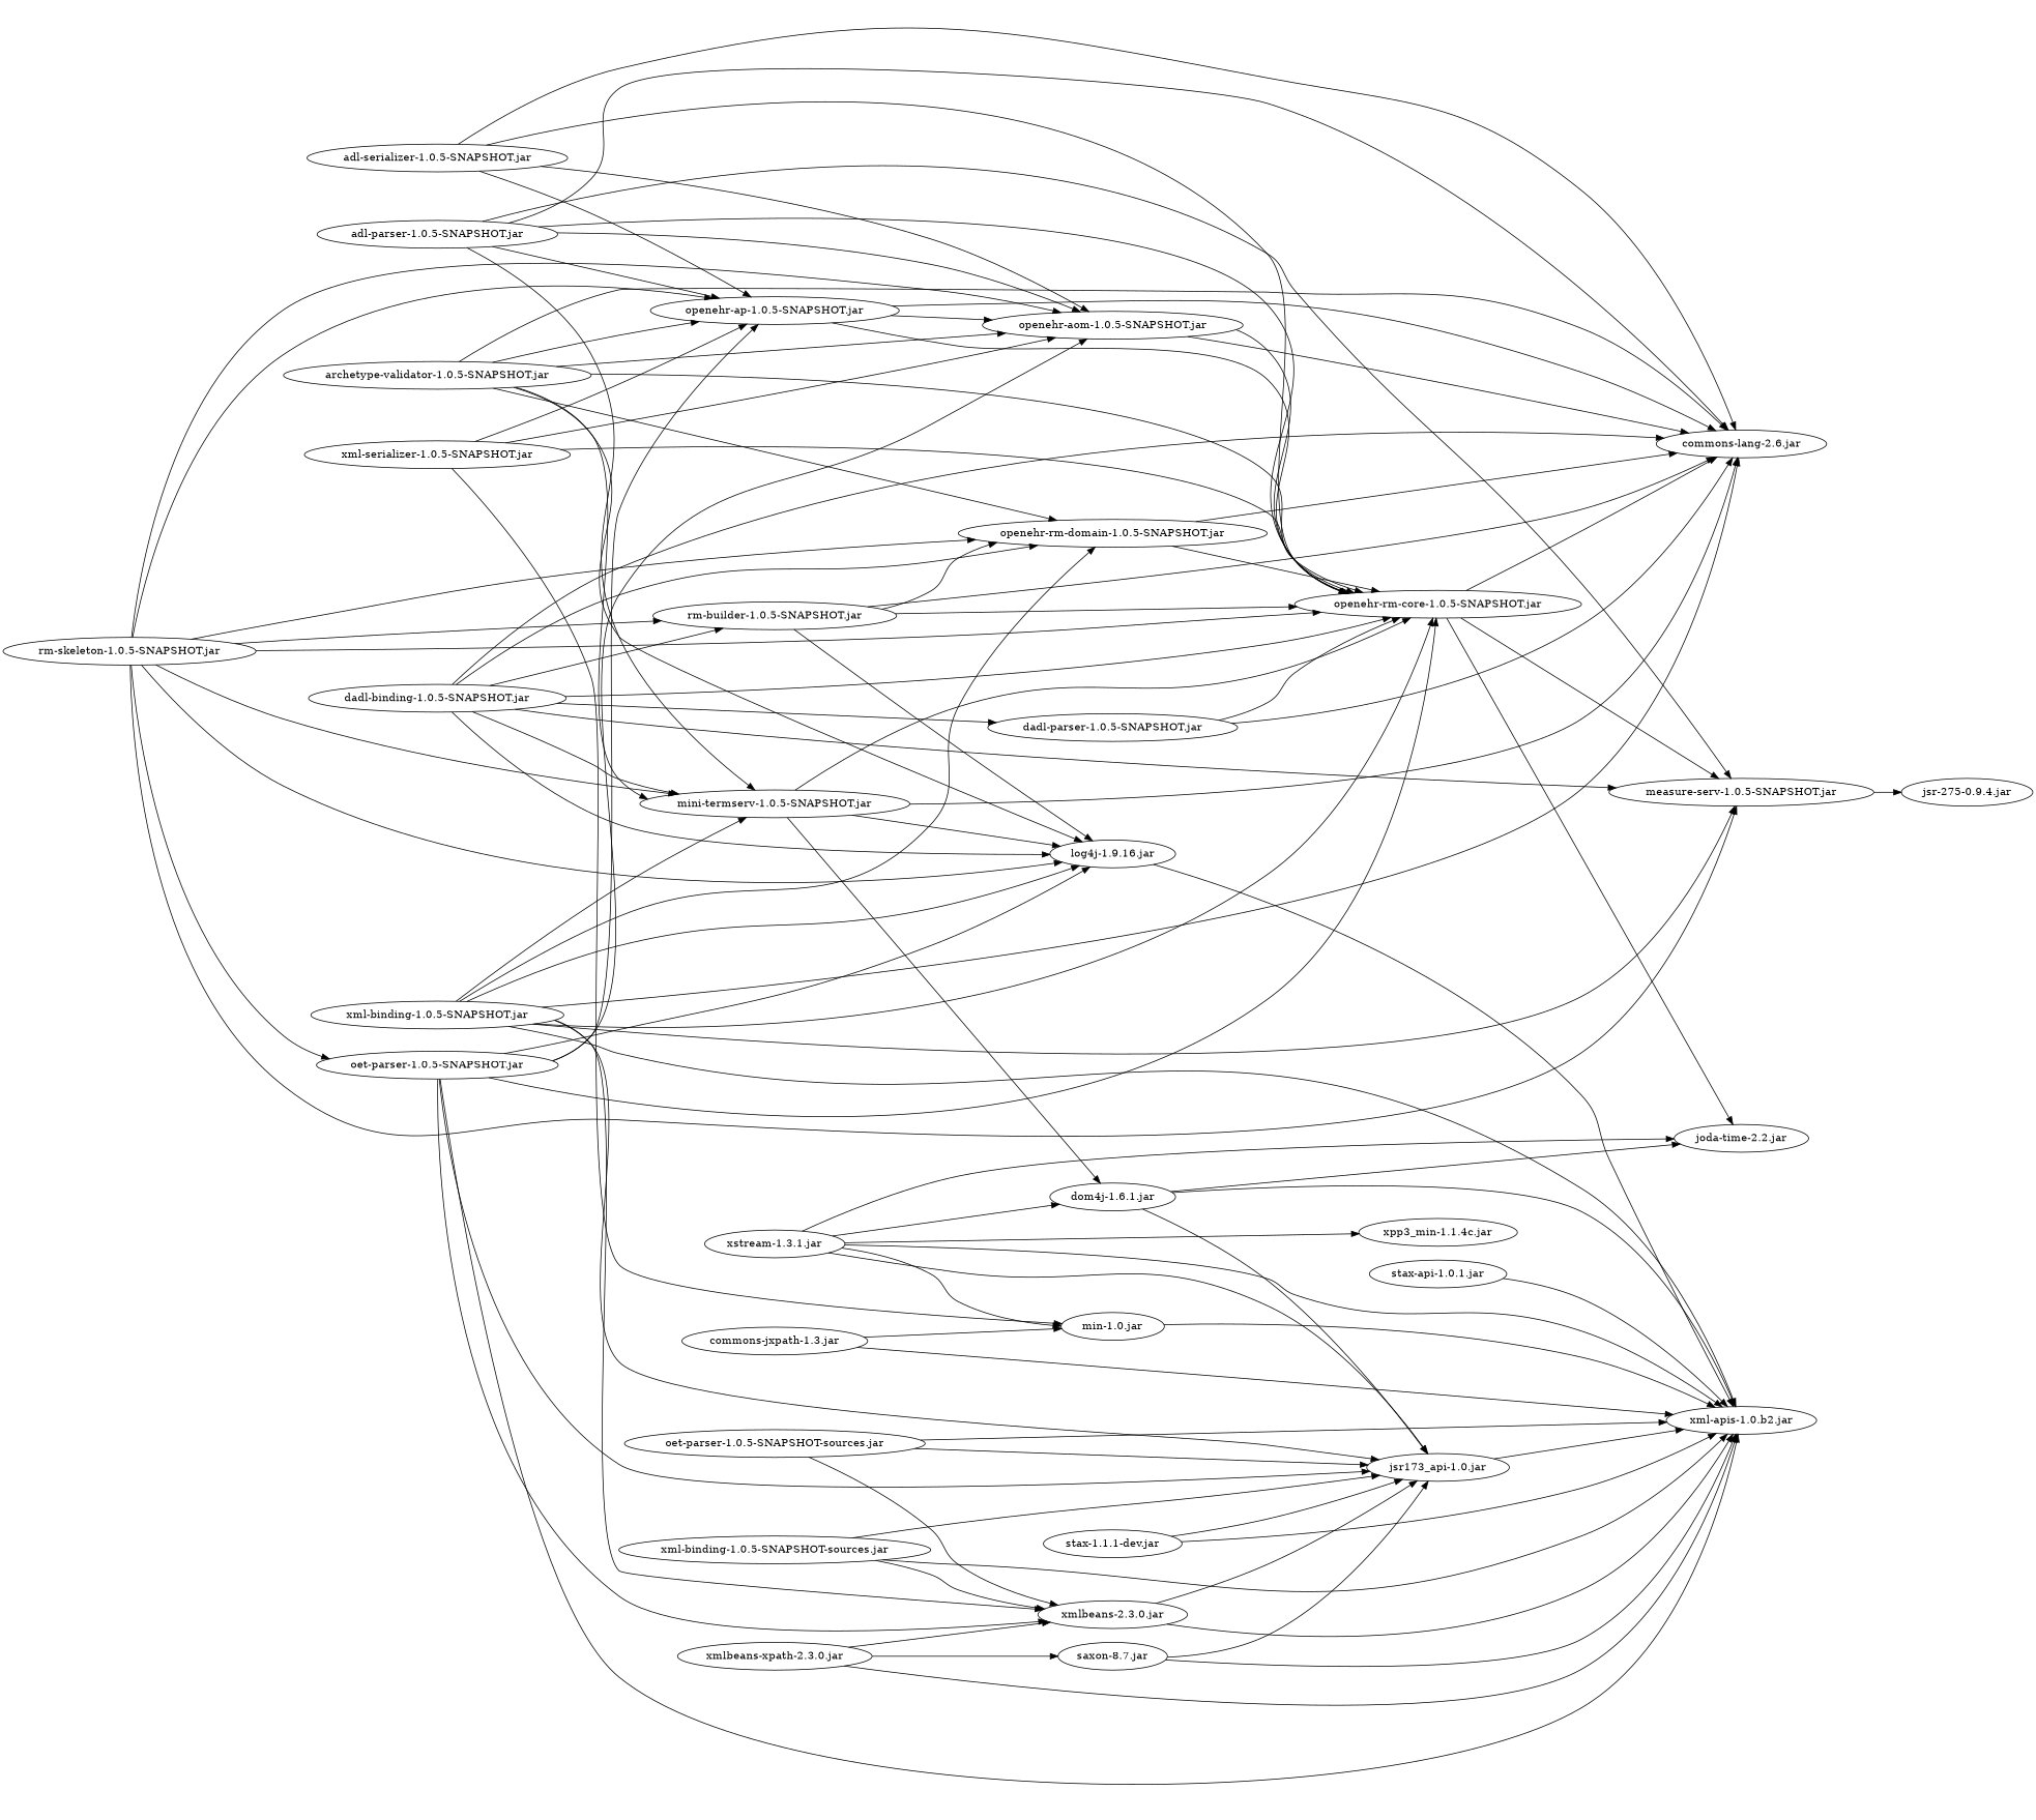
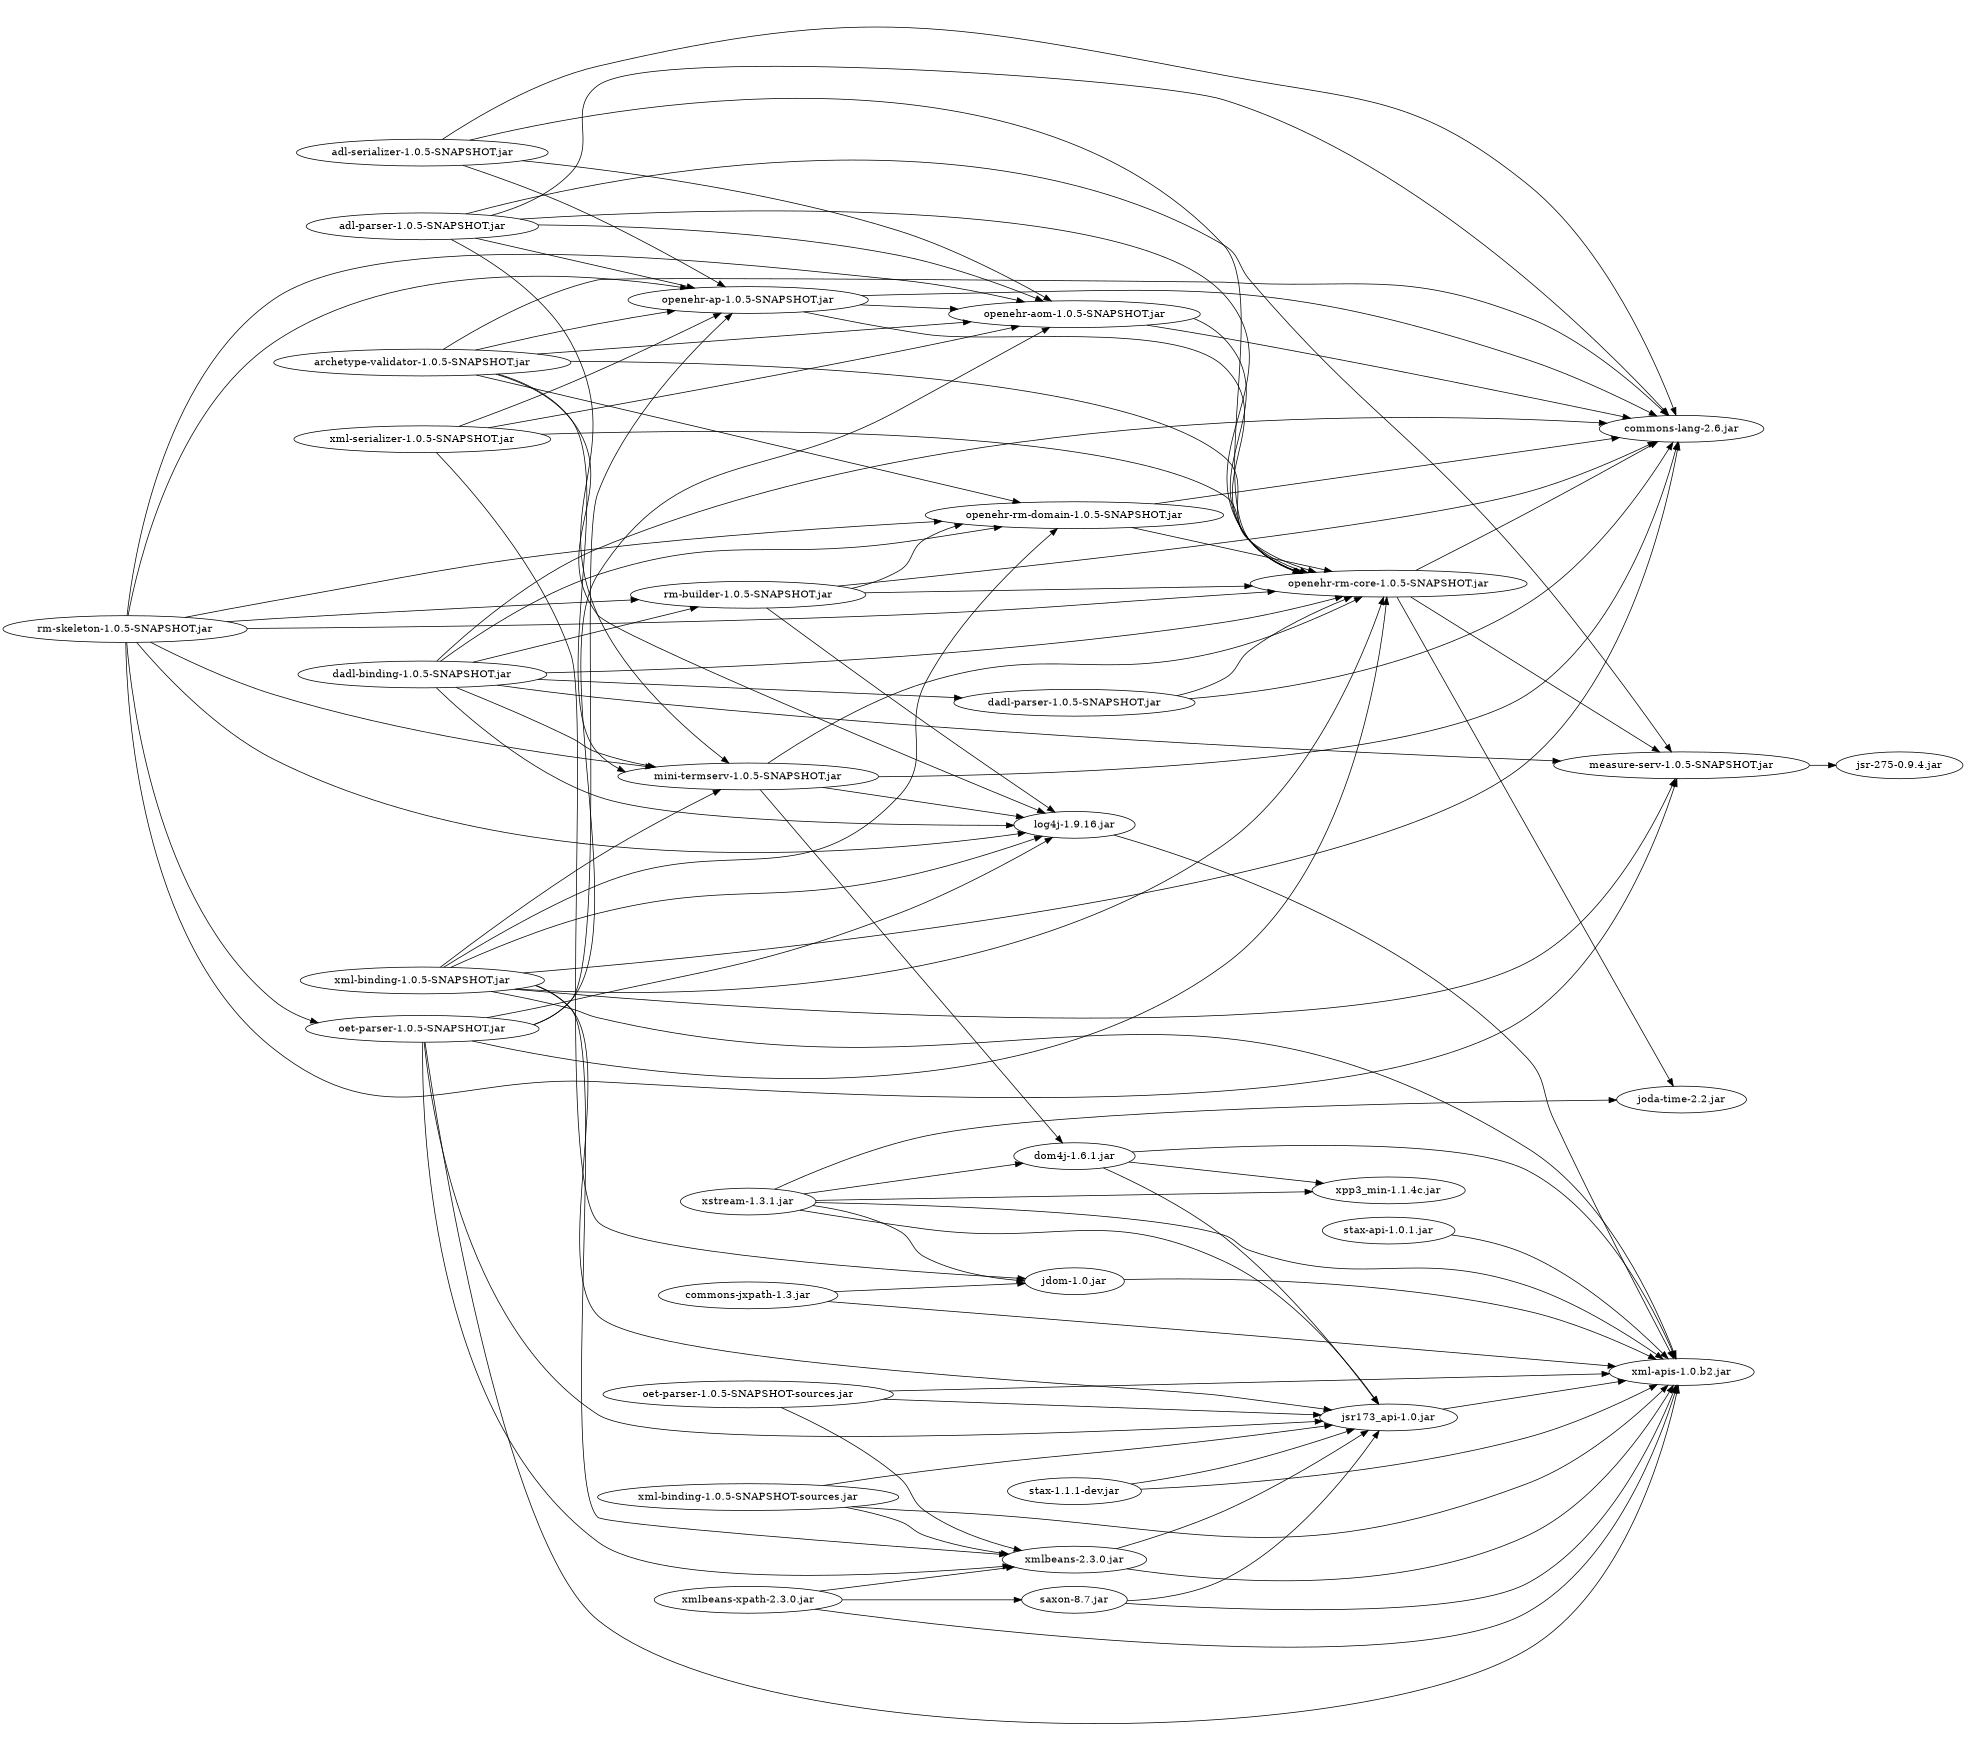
  digraph {
    rankdir=LR
    "adl-parser-1.0.5-SNAPSHOT.jar"
    "commons-lang-2.6.jar"
    "mini-termserv-1.0.5-SNAPSHOT.jar"
    "openehr-aom-1.0.5-SNAPSHOT.jar"
    "openehr-ap-1.0.5-SNAPSHOT.jar"
    "openehr-rm-core-1.0.5-SNAPSHOT.jar"
    "measure-serv-1.0.5-SNAPSHOT.jar"
    n8 [label="log4j-1.9.16.jar"]
    "dom4j-1.6.1.jar"
    "joda-time-2.2.jar"
    "jsr-275-0.9.4.jar"
    "adl-serializer-1.0.5-SNAPSHOT.jar"
    "archetype-validator-1.0.5-SNAPSHOT.jar"
    "openehr-rm-domain-1.0.5-SNAPSHOT.jar"
    "xml-apis-1.0.b2.jar"
    "dadl-binding-1.0.5-SNAPSHOT.jar"
    "dadl-parser-1.0.5-SNAPSHOT.jar"
    "rm-builder-1.0.5-SNAPSHOT.jar"
    "jsr173_api-1.0.jar"
    "xpp3_min-1.1.4c.jar"
    "xml-binding-1.0.5-SNAPSHOT.jar"
    "xmlbeans-2.3.0.jar"
    "xstream-1.3.1.jar"
-   "jdom-1.0.jar" [label="min-1.0.jar"]
+   "jdom-1.0.jar"
    "commons-jxpath-1.3.jar"
    "xml-serializer-1.0.5-SNAPSHOT.jar"
    "oet-parser-1.0.5-SNAPSHOT-sources.jar"
    "oet-parser-1.0.5-SNAPSHOT.jar"
    "saxon-8.7.jar"
    "stax-1.1.1-dev.jar"
    "xml-binding-1.0.5-SNAPSHOT-sources.jar"
    "rm-skeleton-1.0.5-SNAPSHOT.jar"
    "xmlbeans-xpath-2.3.0.jar"
    "stax-api-1.0.1.jar"
    "adl-parser-1.0.5-SNAPSHOT.jar" -> "commons-lang-2.6.jar"
    "adl-parser-1.0.5-SNAPSHOT.jar" -> "mini-termserv-1.0.5-SNAPSHOT.jar"
    "adl-parser-1.0.5-SNAPSHOT.jar" -> "openehr-aom-1.0.5-SNAPSHOT.jar"
    "adl-parser-1.0.5-SNAPSHOT.jar" -> "openehr-ap-1.0.5-SNAPSHOT.jar"
    "adl-parser-1.0.5-SNAPSHOT.jar" -> "openehr-rm-core-1.0.5-SNAPSHOT.jar"
    "adl-parser-1.0.5-SNAPSHOT.jar" -> "measure-serv-1.0.5-SNAPSHOT.jar"
    "mini-termserv-1.0.5-SNAPSHOT.jar" -> "commons-lang-2.6.jar"
    "mini-termserv-1.0.5-SNAPSHOT.jar" -> "openehr-rm-core-1.0.5-SNAPSHOT.jar"
    "mini-termserv-1.0.5-SNAPSHOT.jar" -> n8
    "mini-termserv-1.0.5-SNAPSHOT.jar" -> "dom4j-1.6.1.jar"
    "openehr-aom-1.0.5-SNAPSHOT.jar" -> "commons-lang-2.6.jar"
    "openehr-aom-1.0.5-SNAPSHOT.jar" -> "openehr-rm-core-1.0.5-SNAPSHOT.jar"
    "openehr-ap-1.0.5-SNAPSHOT.jar" -> "commons-lang-2.6.jar"
    "openehr-ap-1.0.5-SNAPSHOT.jar" -> "openehr-aom-1.0.5-SNAPSHOT.jar"
    "openehr-ap-1.0.5-SNAPSHOT.jar" -> "openehr-rm-core-1.0.5-SNAPSHOT.jar"
    "openehr-rm-core-1.0.5-SNAPSHOT.jar" -> "commons-lang-2.6.jar"
    "openehr-rm-core-1.0.5-SNAPSHOT.jar" -> "measure-serv-1.0.5-SNAPSHOT.jar"
    "openehr-rm-core-1.0.5-SNAPSHOT.jar" -> "joda-time-2.2.jar"
    "measure-serv-1.0.5-SNAPSHOT.jar" -> "jsr-275-0.9.4.jar"
    n8 -> "xml-apis-1.0.b2.jar"
    "dom4j-1.6.1.jar" -> "xml-apis-1.0.b2.jar"
    "dom4j-1.6.1.jar" -> "jsr173_api-1.0.jar"
-   "dom4j-1.6.1.jar" -> "joda-time-2.2.jar"
+   "dom4j-1.6.1.jar" -> "xpp3_min-1.1.4c.jar"
    "adl-serializer-1.0.5-SNAPSHOT.jar" -> "commons-lang-2.6.jar"
    "adl-serializer-1.0.5-SNAPSHOT.jar" -> "openehr-aom-1.0.5-SNAPSHOT.jar"
    "adl-serializer-1.0.5-SNAPSHOT.jar" -> "openehr-ap-1.0.5-SNAPSHOT.jar"
    "adl-serializer-1.0.5-SNAPSHOT.jar" -> "openehr-rm-core-1.0.5-SNAPSHOT.jar"
    "archetype-validator-1.0.5-SNAPSHOT.jar" -> "commons-lang-2.6.jar"
    "archetype-validator-1.0.5-SNAPSHOT.jar" -> "mini-termserv-1.0.5-SNAPSHOT.jar"
    "archetype-validator-1.0.5-SNAPSHOT.jar" -> "openehr-aom-1.0.5-SNAPSHOT.jar"
    "archetype-validator-1.0.5-SNAPSHOT.jar" -> "openehr-ap-1.0.5-SNAPSHOT.jar"
    "archetype-validator-1.0.5-SNAPSHOT.jar" -> "openehr-rm-core-1.0.5-SNAPSHOT.jar"
    "archetype-validator-1.0.5-SNAPSHOT.jar" -> n8
    "archetype-validator-1.0.5-SNAPSHOT.jar" -> "openehr-rm-domain-1.0.5-SNAPSHOT.jar"
    "openehr-rm-domain-1.0.5-SNAPSHOT.jar" -> "commons-lang-2.6.jar"
    "openehr-rm-domain-1.0.5-SNAPSHOT.jar" -> "openehr-rm-core-1.0.5-SNAPSHOT.jar"
    "dadl-binding-1.0.5-SNAPSHOT.jar" -> "commons-lang-2.6.jar"
    "dadl-binding-1.0.5-SNAPSHOT.jar" -> "mini-termserv-1.0.5-SNAPSHOT.jar"
    "dadl-binding-1.0.5-SNAPSHOT.jar" -> "openehr-rm-core-1.0.5-SNAPSHOT.jar"
    "dadl-binding-1.0.5-SNAPSHOT.jar" -> "measure-serv-1.0.5-SNAPSHOT.jar"
    "dadl-binding-1.0.5-SNAPSHOT.jar" -> n8
    "dadl-binding-1.0.5-SNAPSHOT.jar" -> "openehr-rm-domain-1.0.5-SNAPSHOT.jar"
    "dadl-binding-1.0.5-SNAPSHOT.jar" -> "dadl-parser-1.0.5-SNAPSHOT.jar"
    "dadl-binding-1.0.5-SNAPSHOT.jar" -> "rm-builder-1.0.5-SNAPSHOT.jar"
    "dadl-parser-1.0.5-SNAPSHOT.jar" -> "commons-lang-2.6.jar"
    "dadl-parser-1.0.5-SNAPSHOT.jar" -> "openehr-rm-core-1.0.5-SNAPSHOT.jar"
    "rm-builder-1.0.5-SNAPSHOT.jar" -> "commons-lang-2.6.jar"
    "rm-builder-1.0.5-SNAPSHOT.jar" -> "openehr-rm-core-1.0.5-SNAPSHOT.jar"
    "rm-builder-1.0.5-SNAPSHOT.jar" -> n8
    "rm-builder-1.0.5-SNAPSHOT.jar" -> "openehr-rm-domain-1.0.5-SNAPSHOT.jar"
    "jsr173_api-1.0.jar" -> "xml-apis-1.0.b2.jar"
    "xml-binding-1.0.5-SNAPSHOT.jar" -> "commons-lang-2.6.jar"
    "xml-binding-1.0.5-SNAPSHOT.jar" -> "mini-termserv-1.0.5-SNAPSHOT.jar"
    "xml-binding-1.0.5-SNAPSHOT.jar" -> "openehr-rm-core-1.0.5-SNAPSHOT.jar"
    "xml-binding-1.0.5-SNAPSHOT.jar" -> "measure-serv-1.0.5-SNAPSHOT.jar"
    "xml-binding-1.0.5-SNAPSHOT.jar" -> n8
    "xml-binding-1.0.5-SNAPSHOT.jar" -> "openehr-rm-domain-1.0.5-SNAPSHOT.jar"
    "xml-binding-1.0.5-SNAPSHOT.jar" -> "xml-apis-1.0.b2.jar"
    "xml-binding-1.0.5-SNAPSHOT.jar" -> "jsr173_api-1.0.jar"
    "xml-binding-1.0.5-SNAPSHOT.jar" -> "xmlbeans-2.3.0.jar"
    "xmlbeans-2.3.0.jar" -> "xml-apis-1.0.b2.jar"
    "xmlbeans-2.3.0.jar" -> "jsr173_api-1.0.jar"
    "xstream-1.3.1.jar" -> "dom4j-1.6.1.jar"
    "xstream-1.3.1.jar" -> "joda-time-2.2.jar"
    "xstream-1.3.1.jar" -> "xml-apis-1.0.b2.jar"
    "xstream-1.3.1.jar" -> "jsr173_api-1.0.jar"
    "xstream-1.3.1.jar" -> "xpp3_min-1.1.4c.jar"
    "xstream-1.3.1.jar" -> "jdom-1.0.jar"
    "jdom-1.0.jar" -> "xml-apis-1.0.b2.jar"
    "commons-jxpath-1.3.jar" -> "xml-apis-1.0.b2.jar"
    "commons-jxpath-1.3.jar" -> "jdom-1.0.jar"
    "xml-serializer-1.0.5-SNAPSHOT.jar" -> "openehr-aom-1.0.5-SNAPSHOT.jar"
    "xml-serializer-1.0.5-SNAPSHOT.jar" -> "openehr-ap-1.0.5-SNAPSHOT.jar"
    "xml-serializer-1.0.5-SNAPSHOT.jar" -> "openehr-rm-core-1.0.5-SNAPSHOT.jar"
    "xml-serializer-1.0.5-SNAPSHOT.jar" -> "jdom-1.0.jar"
    "oet-parser-1.0.5-SNAPSHOT-sources.jar" -> "xml-apis-1.0.b2.jar"
    "oet-parser-1.0.5-SNAPSHOT-sources.jar" -> "jsr173_api-1.0.jar"
    "oet-parser-1.0.5-SNAPSHOT-sources.jar" -> "xmlbeans-2.3.0.jar"
    "oet-parser-1.0.5-SNAPSHOT.jar" -> "openehr-aom-1.0.5-SNAPSHOT.jar"
    "oet-parser-1.0.5-SNAPSHOT.jar" -> "openehr-ap-1.0.5-SNAPSHOT.jar"
    "oet-parser-1.0.5-SNAPSHOT.jar" -> "openehr-rm-core-1.0.5-SNAPSHOT.jar"
    "oet-parser-1.0.5-SNAPSHOT.jar" -> n8
    "oet-parser-1.0.5-SNAPSHOT.jar" -> "xml-apis-1.0.b2.jar"
    "oet-parser-1.0.5-SNAPSHOT.jar" -> "jsr173_api-1.0.jar"
    "oet-parser-1.0.5-SNAPSHOT.jar" -> "xmlbeans-2.3.0.jar"
    "saxon-8.7.jar" -> "xml-apis-1.0.b2.jar"
    "saxon-8.7.jar" -> "jsr173_api-1.0.jar"
    "stax-1.1.1-dev.jar" -> "xml-apis-1.0.b2.jar"
    "stax-1.1.1-dev.jar" -> "jsr173_api-1.0.jar"
    "xml-binding-1.0.5-SNAPSHOT-sources.jar" -> "xml-apis-1.0.b2.jar"
    "xml-binding-1.0.5-SNAPSHOT-sources.jar" -> "jsr173_api-1.0.jar"
    "xml-binding-1.0.5-SNAPSHOT-sources.jar" -> "xmlbeans-2.3.0.jar"
    "rm-skeleton-1.0.5-SNAPSHOT.jar" -> "mini-termserv-1.0.5-SNAPSHOT.jar"
    "rm-skeleton-1.0.5-SNAPSHOT.jar" -> "openehr-aom-1.0.5-SNAPSHOT.jar"
    "rm-skeleton-1.0.5-SNAPSHOT.jar" -> "openehr-ap-1.0.5-SNAPSHOT.jar"
    "rm-skeleton-1.0.5-SNAPSHOT.jar" -> "openehr-rm-core-1.0.5-SNAPSHOT.jar"
    "rm-skeleton-1.0.5-SNAPSHOT.jar" -> "measure-serv-1.0.5-SNAPSHOT.jar"
    "rm-skeleton-1.0.5-SNAPSHOT.jar" -> n8
    "rm-skeleton-1.0.5-SNAPSHOT.jar" -> "openehr-rm-domain-1.0.5-SNAPSHOT.jar"
    "rm-skeleton-1.0.5-SNAPSHOT.jar" -> "rm-builder-1.0.5-SNAPSHOT.jar"
    "rm-skeleton-1.0.5-SNAPSHOT.jar" -> "oet-parser-1.0.5-SNAPSHOT.jar"
    "xmlbeans-xpath-2.3.0.jar" -> "xml-apis-1.0.b2.jar"
    "xmlbeans-xpath-2.3.0.jar" -> "xmlbeans-2.3.0.jar"
    "xmlbeans-xpath-2.3.0.jar" -> "saxon-8.7.jar"
    "stax-api-1.0.1.jar" -> "xml-apis-1.0.b2.jar"
  }
